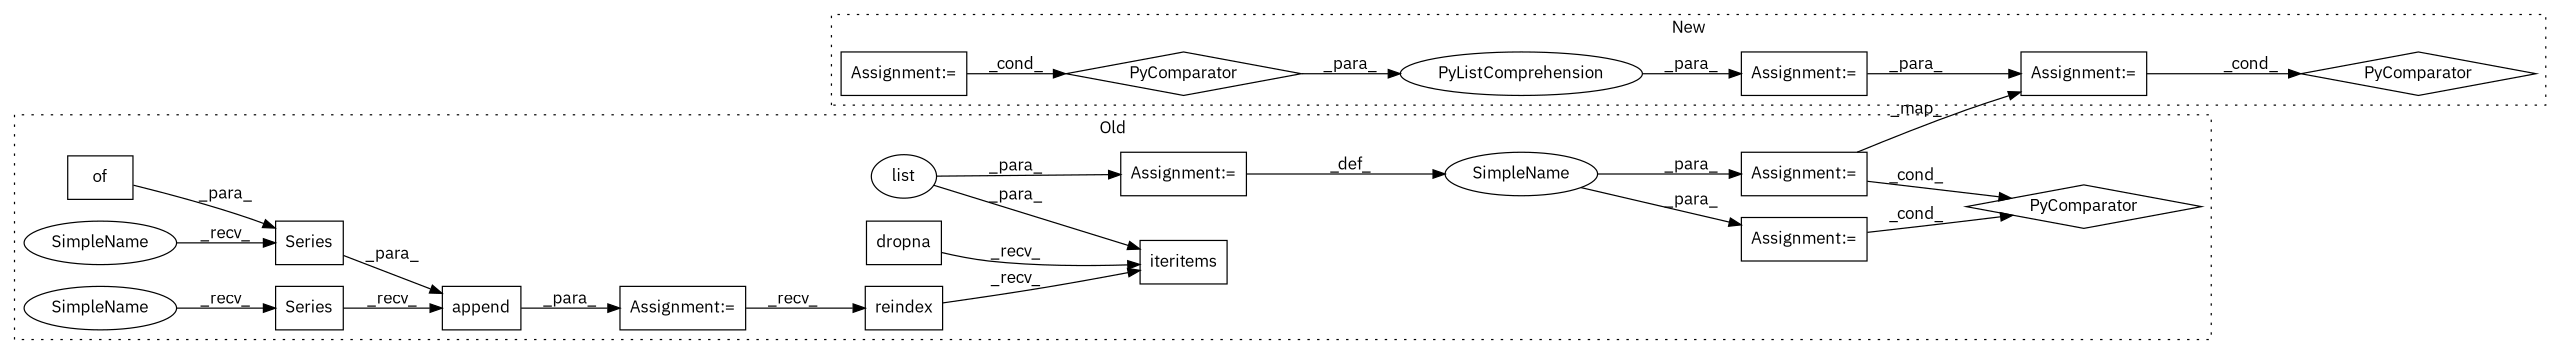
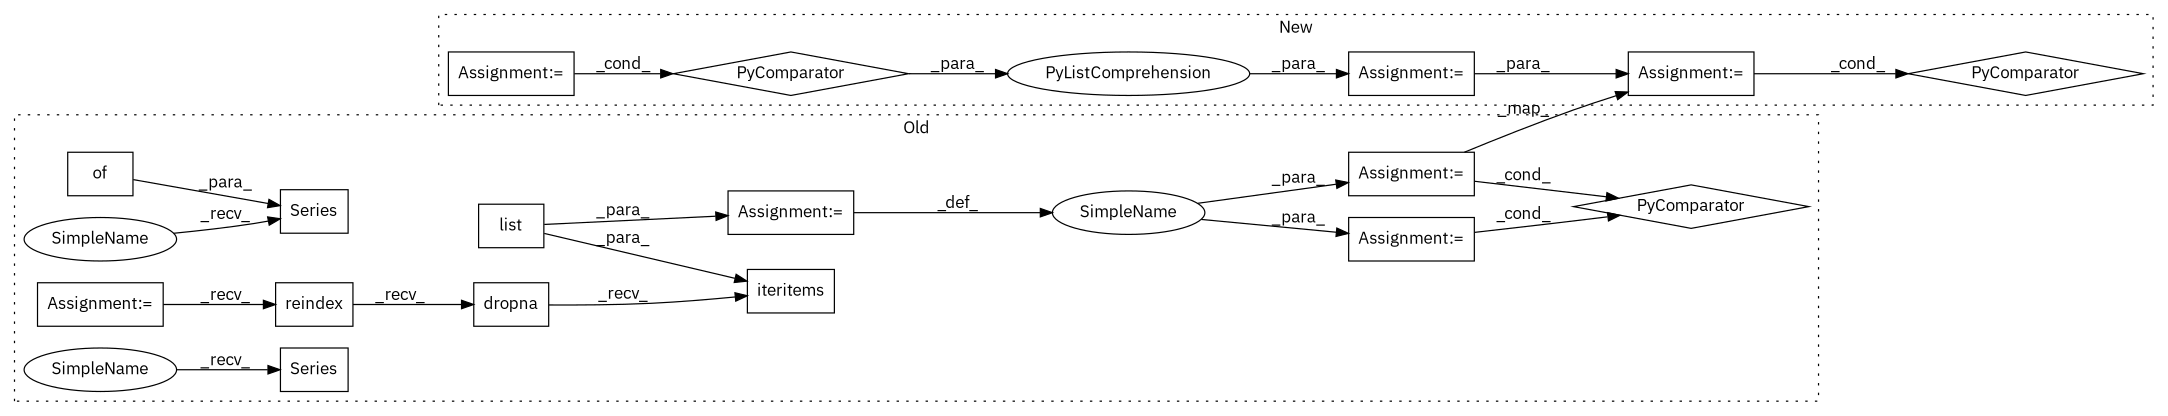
  digraph {
    fontname="IBM Plex Sans"
    rankdir=LR
    node [a=32 fontname="IBM Plex Sans" l=26 s=3630 shape=box]
    edge [fontname="IBM Plex Sans"]
    n1 [l="7,1" label=Series s="2950,2979"]
    n2 [a=7 l=1 label="Assignment:=" s=3215]
    n3 [a=7 label="Assignment:=" s=3389]
    n4 [l="8,1" label=reindex s="3228,3241"]
-   n5 [l="5,1" label=list s="3216,3263" shape=ellipse]
+   n5 [l="5,1" label=list s="3216,3263"]
    n6 [a=113 label=PyComparator shape=diamond]
    n7 [l=8 label=dropna s=3243]
    n8 [l=11 label=iteritems s=3252]
    n9 [a=42 l=6 label=SimpleName s=3209 shape=ellipse]
    n10 [a=7 label="Assignment:="]
    n11 [l="7,1" label=Series s="2232,2789"]
    n12 [l="3,1" label=of s="2961,2978"]
    n13 [a=7 l=1 label="Assignment:=" s=2928]
-   n14 [l="7,1" label=append s="2936,2980"]
    n15 [a=42 l=6 label=SimpleName s=2943 shape=ellipse]
    n16 [a=42 l=6 label=SimpleName s=2225 shape=ellipse]
    n17 [a=113 l=37 label=PyComparator s=3300 shape=diamond]
    n18 [a=7 l=37 label="Assignment:=" s=3300]
    n19 [a=7 l=17 label="Assignment:=" s=3194]
    n20 [a=109 l=139 label=PyListComprehension s=3211 shape=ellipse]
    n21 [a=113 label=PyComparator s=3481 shape=diamond]
    n22 [a=7 label="Assignment:=" s=3481]
    subgraph cluster_1 {
      label=Old
      style=dotted
      n1
      n2
      n3
      n4
      n5
      n6
      n7
      n8
      n9
      n10
      n11
      n12
      n13
-     n14
      n15
      n16
    }
    subgraph cluster_2 {
      label=New
      style=dotted
      n17
      n18
      n19
      n20
      n21
      n22
    }
-   n1 -> n14 [label=_para_]
    n2 -> n9 [label=_def_]
    n3 -> n6 [label=_cond_]
-   n4 -> n8 [label=_recv_]
+   n4 -> n7 [label=_recv_]
    n5 -> n2 [label=_para_]
    n5 -> n8 [label=_para_]
    n7 -> n8 [label=_recv_]
    n9 -> n3 [label=_para_]
    n9 -> n10 [label=_para_]
    n10 -> n6 [label=_cond_]
    n10 -> n22 [label=_map_]
-   n11 -> n14 [label=_recv_]
    n12 -> n1 [label=_para_]
    n13 -> n4 [label=_recv_]
-   n14 -> n13 [label=_para_]
    n15 -> n1 [label=_recv_]
    n16 -> n11 [label=_recv_]
    n17 -> n20 [label=_para_]
    n18 -> n17 [label=_cond_]
    n19 -> n22 [label=_para_]
    n20 -> n19 [label=_para_]
    n22 -> n21 [label=_cond_]
  }
